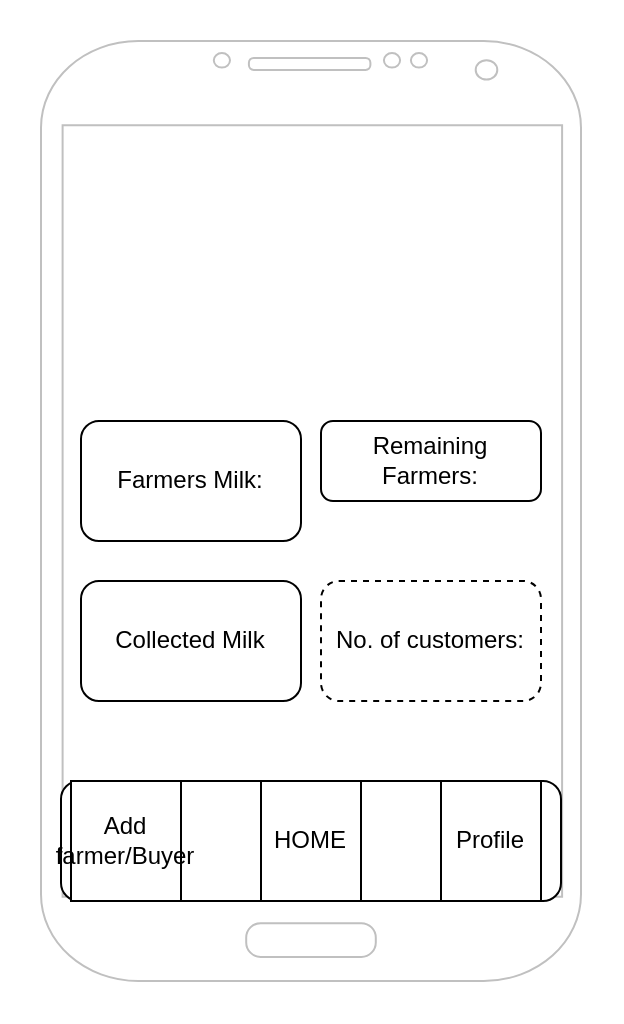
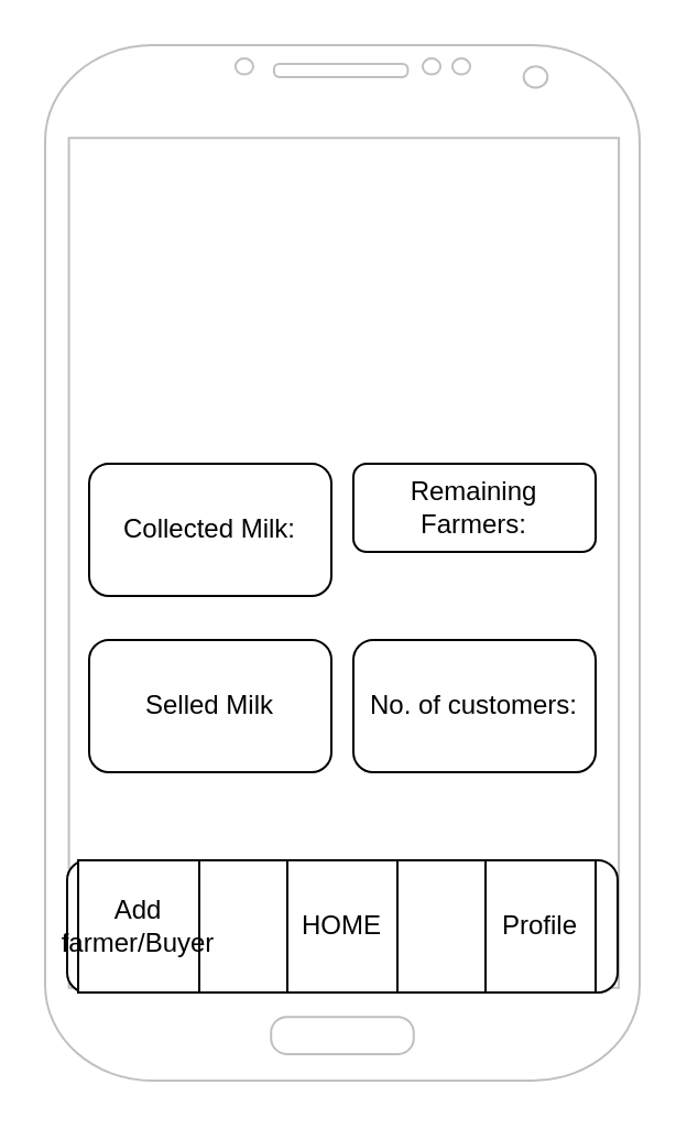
  <mxCell id="0" />
  <mxCell id="1" parent="0" />
  <mxCell id="2" value="" style="verticalLabelPosition=bottom;verticalAlign=top;html=1;shadow=0;dashed=0;strokeWidth=1;shape=mxgraph.android.phone2;strokeColor=#c0c0c0;" vertex="1" parent="1"><mxGeometry x="20" y="20" width="270" height="470" as="geometry" /></mxCell>
- <mxCell id="3" value="Farmers Milk:&lt;br&gt;" style="rounded=1;whiteSpace=wrap;html=1;" vertex="1" parent="1"><mxGeometry x="40" y="210" width="110" height="60" as="geometry" /></mxCell>
+ <mxCell id="3" value="Collected Milk:&lt;br&gt;" style="rounded=1;whiteSpace=wrap;html=1;" vertex="1" parent="1"><mxGeometry x="40" y="210" width="110" height="60" as="geometry" /></mxCell>
  <mxCell id="4" value="Remaining Farmers:" style="rounded=1;whiteSpace=wrap;html=1;" vertex="1" parent="1"><mxGeometry x="160" y="210" width="110" height="40" as="geometry" /></mxCell>
- <mxCell id="5" value="Collected Milk" style="rounded=1;whiteSpace=wrap;html=1;" vertex="1" parent="1"><mxGeometry x="40" y="290" width="110" height="60" as="geometry" /></mxCell>
- <mxCell id="6" value="No. of customers:" style="rounded=1;whiteSpace=wrap;html=1;dashed=1;" vertex="1" parent="1"><mxGeometry x="160" y="290" width="110" height="60" as="geometry" /></mxCell>
+ <mxCell id="5" value="Selled Milk" style="rounded=1;whiteSpace=wrap;html=1;" vertex="1" parent="1"><mxGeometry x="40" y="290" width="110" height="60" as="geometry" /></mxCell>
+ <mxCell id="6" value="No. of customers:" style="rounded=1;whiteSpace=wrap;html=1;" vertex="1" parent="1"><mxGeometry x="160" y="290" width="110" height="60" as="geometry" /></mxCell>
  <mxCell id="7" value="" style="rounded=1;whiteSpace=wrap;html=1;" vertex="1" parent="1"><mxGeometry x="30" y="390" width="250" height="60" as="geometry" /></mxCell>
  <mxCell id="8" value="HOME" style="rounded=0;whiteSpace=wrap;html=1;" vertex="1" parent="1"><mxGeometry x="130" y="390" width="50" height="60" as="geometry" /></mxCell>
  <mxCell id="9" value="Add farmer/Buyer" style="rounded=0;whiteSpace=wrap;html=1;" vertex="1" parent="1"><mxGeometry x="35" y="390" width="55" height="60" as="geometry" /></mxCell>
  <mxCell id="10" value="Profile" style="rounded=0;whiteSpace=wrap;html=1;" vertex="1" parent="1"><mxGeometry x="220" y="390" width="50" height="60" as="geometry" /></mxCell>
